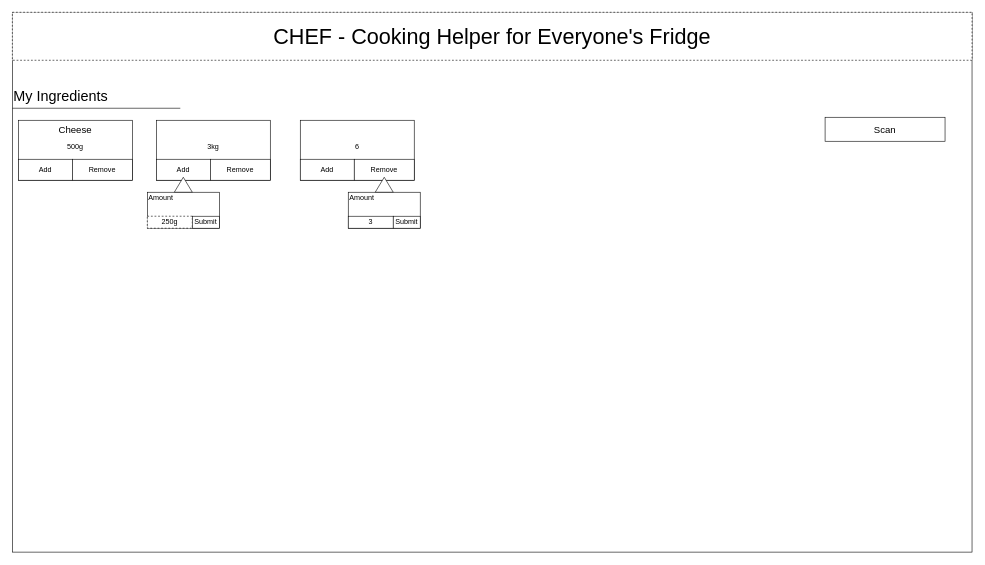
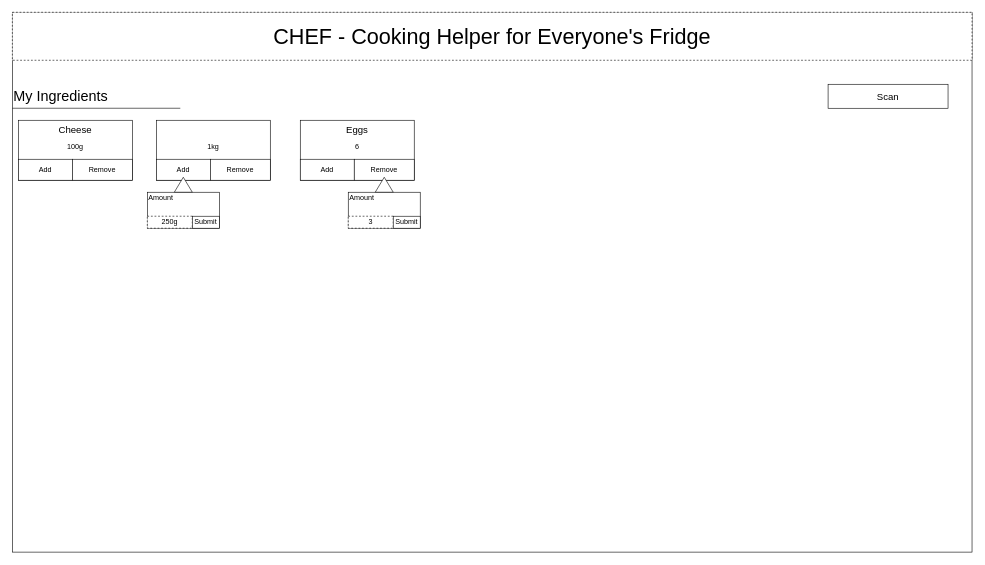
  <mxCell id="0" />
  <mxCell id="1" parent="0" />
  <mxCell id="2" value="" style="rounded=0;whiteSpace=wrap;html=1;fillColor=none;" vertex="1" parent="1"><mxGeometry width="1600" height="900" as="geometry" x="20" y="20" /></mxCell>
  <mxCell id="3" value="&lt;font style=&quot;font-size: 36px;&quot;&gt;CHEF - Cooking Helper for Everyone's Fridge&lt;/font&gt;" style="rounded=0;whiteSpace=wrap;html=1;dashed=1;" parent="1" vertex="1"><mxGeometry width="1600" height="80" as="geometry" x="20" y="20" /></mxCell>
  <mxCell id="4" value="&lt;font style=&quot;font-size: 24px;&quot;&gt;My Ingredients&lt;/font&gt;" style="text;html=1;align=left;verticalAlign=middle;resizable=0;points=[];autosize=1;strokeColor=none;fillColor=none;" parent="1" vertex="1"><mxGeometry y="140" width="180" height="40" as="geometry" x="20" /></mxCell>
  <mxCell id="5" value="" style="endArrow=none;html=1;rounded=0;" parent="1" edge="1"><mxGeometry width="50" height="50" relative="1" as="geometry"><mxPoint y="180" as="sourcePoint" x="20" /><mxPoint x="300" y="180" as="targetPoint" /></mxGeometry></mxCell>
  <mxCell id="6" value="" style="group" vertex="1" connectable="0" parent="1"><mxGeometry x="30" y="200" width="190" height="100" as="geometry" /></mxCell>
  <mxCell id="7" value="" style="rounded=0;whiteSpace=wrap;html=1;" parent="6" vertex="1"><mxGeometry width="190" height="100" as="geometry" /></mxCell>
  <mxCell id="8" value="&lt;font style=&quot;font-size: 16px;&quot;&gt;Cheese&lt;/font&gt;" style="text;html=1;strokeColor=none;fillColor=none;align=center;verticalAlign=middle;whiteSpace=wrap;rounded=0;" parent="6" vertex="1"><mxGeometry width="190" height="30" as="geometry" /></mxCell>
- <mxCell id="9" value="500g" style="text;html=1;strokeColor=none;fillColor=none;align=center;verticalAlign=middle;whiteSpace=wrap;rounded=0;" parent="6" vertex="1"><mxGeometry y="30" width="190" height="30" as="geometry" /></mxCell>
+ <mxCell id="9" value="100g" style="text;html=1;strokeColor=none;fillColor=none;align=center;verticalAlign=middle;whiteSpace=wrap;rounded=0;" parent="6" vertex="1"><mxGeometry y="30" width="190" height="30" as="geometry" /></mxCell>
  <mxCell id="10" value="Add" style="rounded=0;whiteSpace=wrap;html=1;" parent="6" vertex="1"><mxGeometry y="65" width="90" height="35" as="geometry" /></mxCell>
  <mxCell id="11" value="Remove" style="rounded=0;whiteSpace=wrap;html=1;" parent="6" vertex="1"><mxGeometry x="90" y="65" width="100" height="35" as="geometry" /></mxCell>
  <mxCell id="12" value="" style="group" vertex="1" connectable="0" parent="1"><mxGeometry x="260" y="200" width="190" height="122.5" as="geometry" /></mxCell>
  <mxCell id="13" value="" style="rounded=0;whiteSpace=wrap;html=1;" vertex="1" parent="12"><mxGeometry width="190" height="100" as="geometry" /></mxCell>
- <mxCell id="14" value="3kg" style="text;html=1;strokeColor=none;fillColor=none;align=center;verticalAlign=middle;whiteSpace=wrap;rounded=0;" vertex="1" parent="12"><mxGeometry y="30" width="190" height="30" as="geometry" /></mxCell>
+ <mxCell id="14" value="1kg" style="text;html=1;strokeColor=none;fillColor=none;align=center;verticalAlign=middle;whiteSpace=wrap;rounded=0;" vertex="1" parent="12"><mxGeometry y="30" width="190" height="30" as="geometry" /></mxCell>
  <mxCell id="15" value="Add" style="rounded=0;whiteSpace=wrap;html=1;" vertex="1" parent="12"><mxGeometry y="65" width="90" height="35" as="geometry" /></mxCell>
  <mxCell id="16" value="Remove" style="rounded=0;whiteSpace=wrap;html=1;" vertex="1" parent="12"><mxGeometry x="90" y="65" width="100" height="35" as="geometry" /></mxCell>
  <mxCell id="17" value="" style="group" vertex="1" connectable="0" parent="1"><mxGeometry x="245" y="295" width="120" height="85" as="geometry" /></mxCell>
  <mxCell id="18" value="" style="rounded=0;whiteSpace=wrap;html=1;" vertex="1" parent="17"><mxGeometry y="25" width="120" height="60" as="geometry" /></mxCell>
  <mxCell id="19" value="Amount" style="text;html=1;strokeColor=none;fillColor=none;align=left;verticalAlign=middle;whiteSpace=wrap;rounded=0;" vertex="1" parent="17"><mxGeometry y="25" width="60" height="20" as="geometry" /></mxCell>
  <mxCell id="20" value="250g" style="rounded=0;whiteSpace=wrap;html=1;dashed=1;" vertex="1" parent="17"><mxGeometry y="65" width="75" height="20" as="geometry" /></mxCell>
  <mxCell id="21" value="Submit" style="rounded=0;whiteSpace=wrap;html=1;" vertex="1" parent="17"><mxGeometry x="75" y="65" width="45" height="20" as="geometry" /></mxCell>
  <mxCell id="22" value="" style="triangle;whiteSpace=wrap;html=1;rotation=-90;" vertex="1" parent="17"><mxGeometry x="47.5" y="-2.5" width="25" height="30" as="geometry" /></mxCell>
  <mxCell id="23" value="" style="group" vertex="1" connectable="0" parent="1"><mxGeometry x="500" y="200" width="190" height="122.5" as="geometry" /></mxCell>
  <mxCell id="24" value="" style="rounded=0;whiteSpace=wrap;html=1;" vertex="1" parent="23"><mxGeometry width="190" height="100" as="geometry" /></mxCell>
+ <mxCell id="25" value="&lt;font style=&quot;font-size: 16px;&quot;&gt;Eggs&lt;/font&gt;" style="text;html=1;strokeColor=none;fillColor=none;align=center;verticalAlign=middle;whiteSpace=wrap;rounded=0;" vertex="1" parent="23"><mxGeometry width="190" height="30" as="geometry" /></mxCell>
  <mxCell id="26" value="6" style="text;html=1;strokeColor=none;fillColor=none;align=center;verticalAlign=middle;whiteSpace=wrap;rounded=0;" vertex="1" parent="23"><mxGeometry y="30" width="190" height="30" as="geometry" /></mxCell>
  <mxCell id="27" value="Add" style="rounded=0;whiteSpace=wrap;html=1;" vertex="1" parent="23"><mxGeometry y="65" width="90" height="35" as="geometry" /></mxCell>
  <mxCell id="28" value="Remove" style="rounded=0;whiteSpace=wrap;html=1;" vertex="1" parent="23"><mxGeometry x="90" y="65" width="100" height="35" as="geometry" /></mxCell>
  <mxCell id="29" value="" style="group" vertex="1" connectable="0" parent="1"><mxGeometry x="580" y="295" width="120" height="85" as="geometry" /></mxCell>
  <mxCell id="30" value="" style="rounded=0;whiteSpace=wrap;html=1;" vertex="1" parent="29"><mxGeometry y="25" width="120" height="60" as="geometry" /></mxCell>
  <mxCell id="31" value="Amount" style="text;html=1;strokeColor=none;fillColor=none;align=left;verticalAlign=middle;whiteSpace=wrap;rounded=0;" vertex="1" parent="29"><mxGeometry y="25" width="60" height="20" as="geometry" /></mxCell>
- <mxCell id="32" value="3" style="rounded=0;whiteSpace=wrap;html=1;" vertex="1" parent="29"><mxGeometry y="65" width="75" height="20" as="geometry" /></mxCell>
+ <mxCell id="32" value="3" style="rounded=0;whiteSpace=wrap;html=1;dashed=1;" vertex="1" parent="29"><mxGeometry y="65" width="75" height="20" as="geometry" /></mxCell>
  <mxCell id="33" value="Submit" style="rounded=0;whiteSpace=wrap;html=1;" vertex="1" parent="29"><mxGeometry x="75" y="65" width="45" height="20" as="geometry" /></mxCell>
  <mxCell id="34" value="" style="triangle;whiteSpace=wrap;html=1;rotation=-90;" vertex="1" parent="29"><mxGeometry x="47.5" y="-2.5" width="25" height="30" as="geometry" /></mxCell>
- <mxCell id="35" value="&lt;font style=&quot;font-size: 16px;&quot;&gt;Scan&lt;/font&gt;" style="rounded=0;whiteSpace=wrap;html=1;" vertex="1" parent="1"><mxGeometry x="1375" y="195" width="200" height="40" as="geometry" /></mxCell>
+ <mxCell id="35" value="&lt;font style=&quot;font-size: 16px;&quot;&gt;Scan&lt;/font&gt;" style="rounded=0;whiteSpace=wrap;html=1;" vertex="1" parent="1"><mxGeometry x="1380" y="140" width="200" height="40" as="geometry" /></mxCell>
